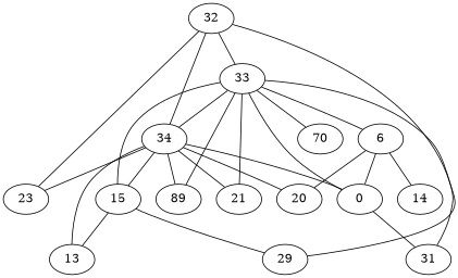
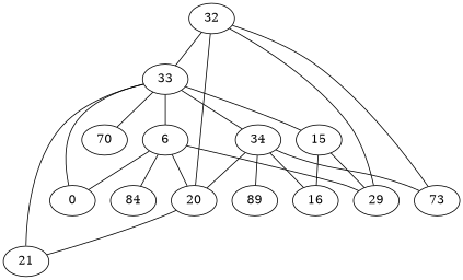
  strict graph {
    edge [weight=2]
    32
    33
    34
    29
-   23
+   23 [label=73]
    n6 [label=6]
    n7 [label=0]
    15
    n9 [label=89]
    21
    n11 [label=70]
-   31
-   16 [label=13]
+   16
    n14 [label=20]
-   14
+   14 [label=84]
    32 -- 33 [weight=4]
-   32 -- 34 [weight=4]
+   32 -- n14 [weight=4]
    32 -- 29
    32 -- 23
    33 -- 34 [weight=5]
    33 -- n6
    33 -- n7 [weight=3]
    33 -- 15 [weight=3]
-   33 -- n9 [weight=1]
    33 -- 21 [weight=3]
    33 -- n11 [weight=4]
-   33 -- 31 [weight=3]
    34 -- 23 [weight=3]
-   34 -- n7 [weight=4]
-   34 -- 15
    34 -- n9
-   34 -- 21 [weight=1]
+   n14 -- 21 [weight=1]
    34 -- 16 [weight=4]
    34 -- n14
+   n6 -- 29
    n6 -- n7 [weight=5]
    n6 -- n14 [weight=1]
    n6 -- 14 [weight=3]
-   n7 -- 31 [weight=3]
    15 -- 29
    15 -- 16 [weight=3]
  }
